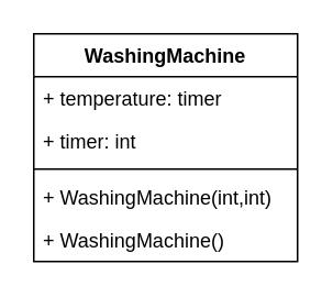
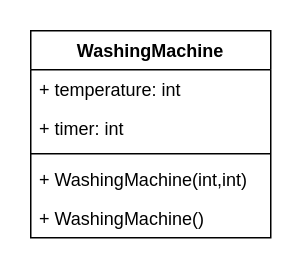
  <mxCell id="0" />
  <mxCell id="1" parent="0" />
  <mxCell id="2" value="WashingMachine" style="swimlane;fontStyle=1;align=center;verticalAlign=top;childLayout=stackLayout;horizontal=1;startSize=26;horizontalStack=0;resizeParent=1;resizeParentMax=0;resizeLast=0;collapsible=1;marginBottom=0;" vertex="1" parent="1"><mxGeometry x="20" y="20" width="160" height="138" as="geometry" /></mxCell>
- <mxCell id="3" value="+ temperature: timer" style="text;strokeColor=none;fillColor=none;align=left;verticalAlign=top;spacingLeft=4;spacingRight=4;overflow=hidden;rotatable=0;points=[[0,0.5],[1,0.5]];portConstraint=eastwest;" vertex="1" parent="2"><mxGeometry y="26" width="160" height="26" as="geometry" /></mxCell>
+ <mxCell id="3" value="+ temperature: int" style="text;strokeColor=none;fillColor=none;align=left;verticalAlign=top;spacingLeft=4;spacingRight=4;overflow=hidden;rotatable=0;points=[[0,0.5],[1,0.5]];portConstraint=eastwest;" vertex="1" parent="2"><mxGeometry y="26" width="160" height="26" as="geometry" /></mxCell>
  <mxCell id="4" value="+ timer: int" style="text;strokeColor=none;fillColor=none;align=left;verticalAlign=top;spacingLeft=4;spacingRight=4;overflow=hidden;rotatable=0;points=[[0,0.5],[1,0.5]];portConstraint=eastwest;" vertex="1" parent="2"><mxGeometry y="52" width="160" height="26" as="geometry" /></mxCell>
  <mxCell id="5" value="" style="line;strokeWidth=1;fillColor=none;align=left;verticalAlign=middle;spacingTop=-1;spacingLeft=3;spacingRight=3;rotatable=0;labelPosition=right;points=[];portConstraint=eastwest;strokeColor=inherit;" vertex="1" parent="2"><mxGeometry y="78" width="160" height="8" as="geometry" /></mxCell>
  <mxCell id="6" value="+ WashingMachine(int,int)" style="text;strokeColor=none;fillColor=none;align=left;verticalAlign=top;spacingLeft=4;spacingRight=4;overflow=hidden;rotatable=0;points=[[0,0.5],[1,0.5]];portConstraint=eastwest;" vertex="1" parent="2"><mxGeometry y="86" width="160" height="26" as="geometry" /></mxCell>
  <mxCell id="7" value="+ WashingMachine()" style="text;strokeColor=none;fillColor=none;align=left;verticalAlign=top;spacingLeft=4;spacingRight=4;overflow=hidden;rotatable=0;points=[[0,0.5],[1,0.5]];portConstraint=eastwest;" vertex="1" parent="2"><mxGeometry y="112" width="160" height="26" as="geometry" /></mxCell>
